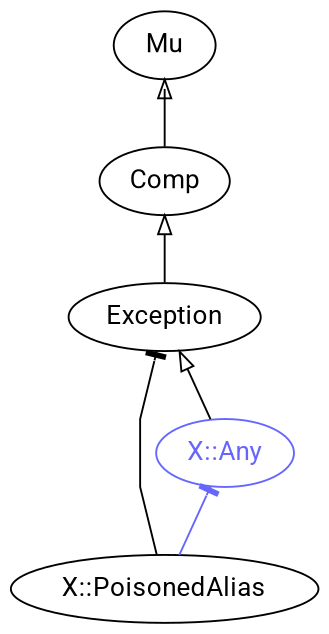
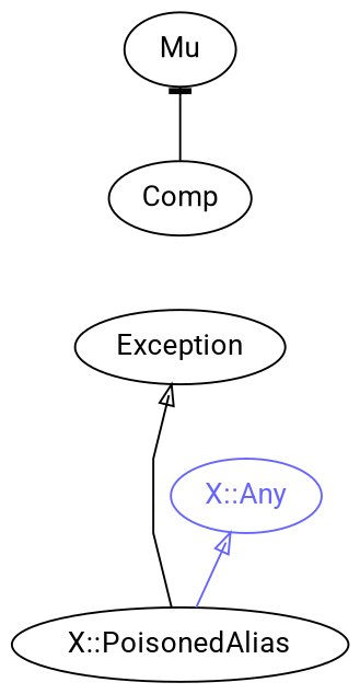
  digraph {
    fontname=Roboto
    rankdir=BT
    splines=polyline
    node [color="#000000" fontcolor="#000000" fontname=Roboto]
    edge [arrowhead=tee color="#000000" fontname=Roboto]
    "X::PoisonedAlias"
    Exception
    n3 [color="#6666FF" fontcolor="#6666FF" label="X::Any"]
    n4 [label=Comp]
    Mu
-   "X::PoisonedAlias" -> Exception
-   "X::PoisonedAlias" -> n3 [color="#6666FF"]
-   Exception -> n4 [arrowhead=onormal]
-   n3 -> Exception [arrowhead=onormal]
-   n4 -> Mu [arrowhead=onormal]
+   "X::PoisonedAlias" -> Exception [arrowhead=onormal]
+   "X::PoisonedAlias" -> n3 [arrowhead=onormal color="#6666FF"]
+   n4 -> Mu
  }
